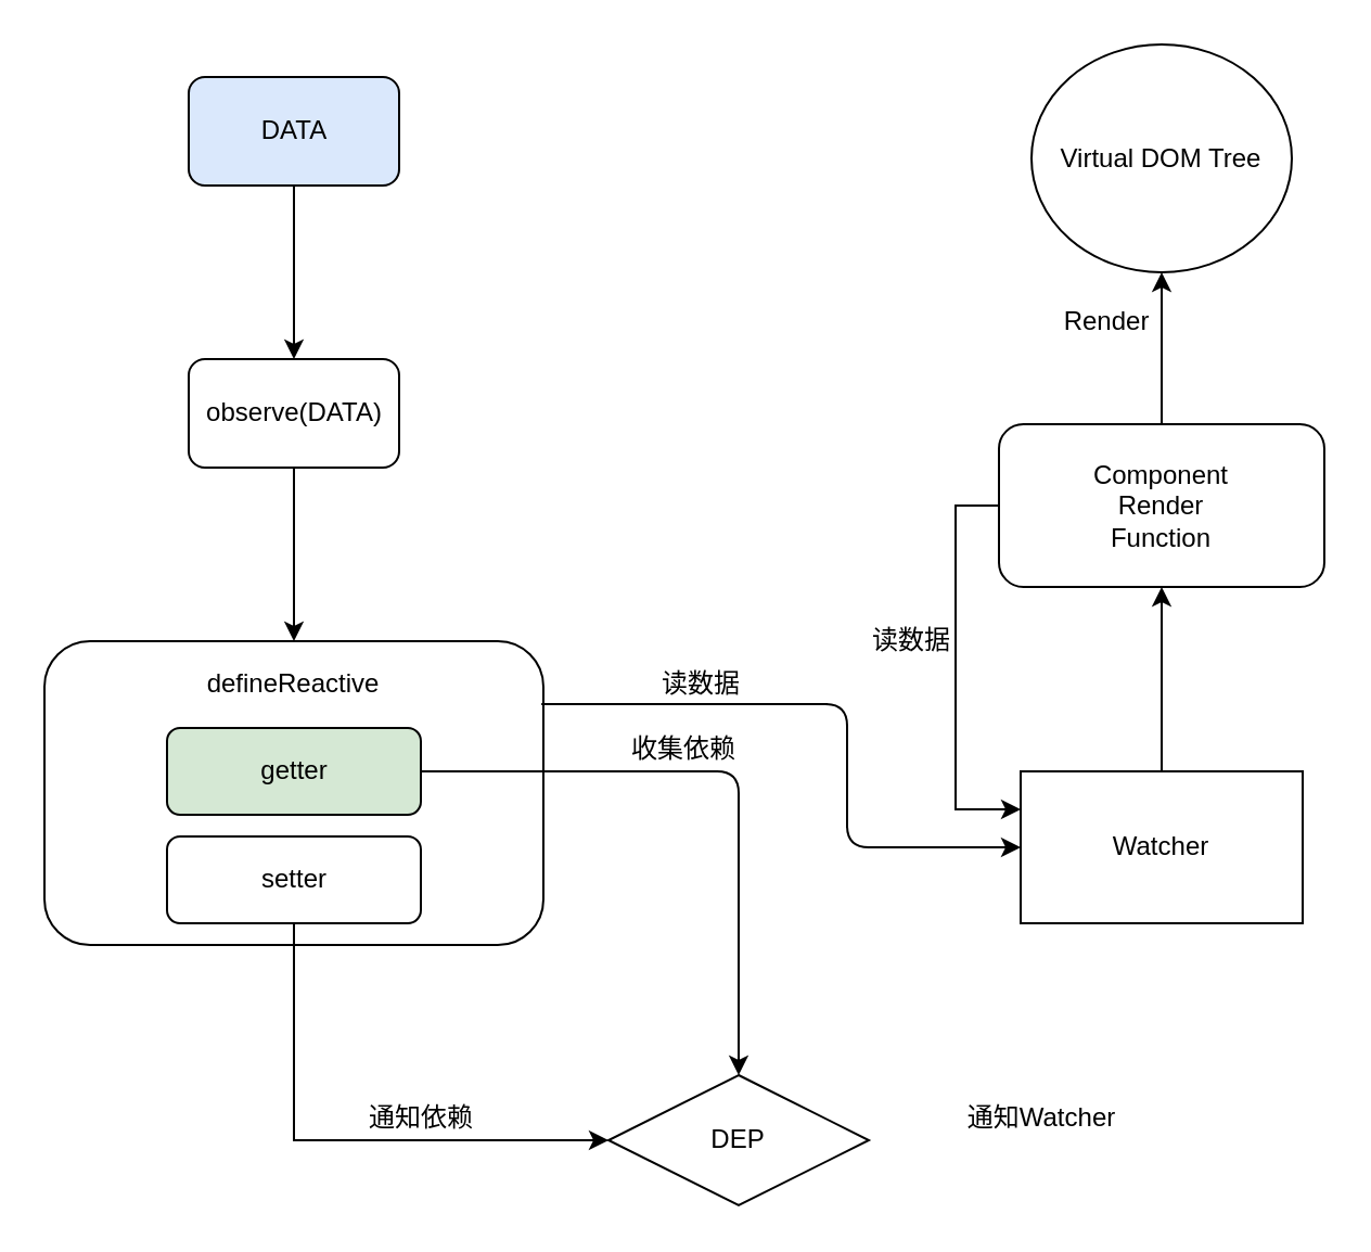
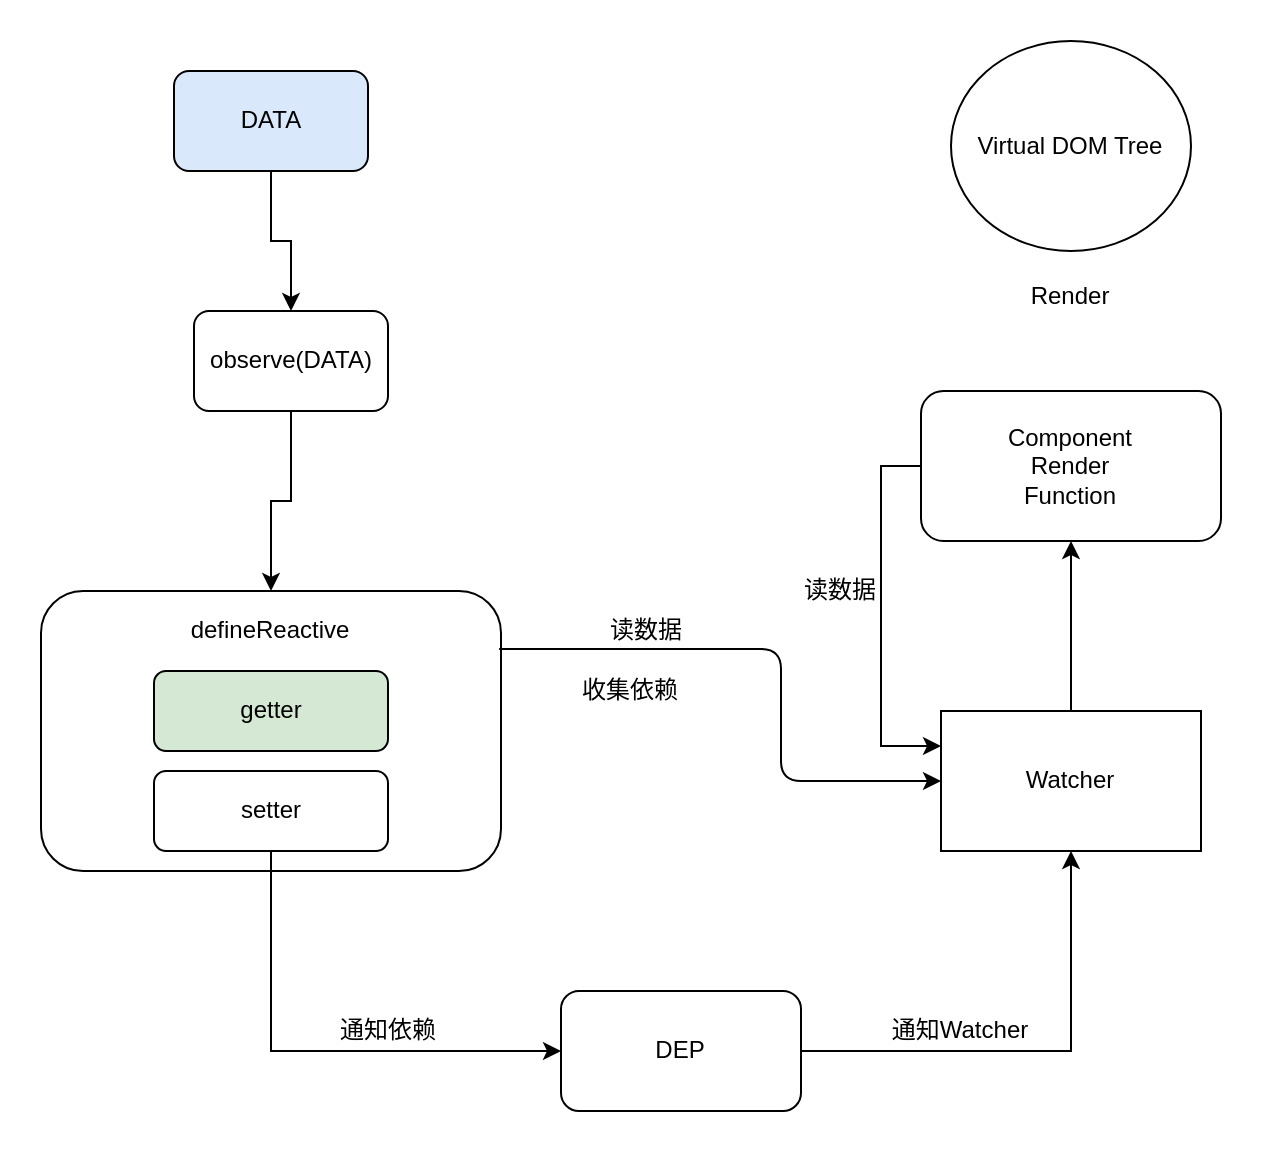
  <mxCell id="0" />
  <mxCell id="1" parent="0" />
  <mxCell id="2" value="" style="edgeStyle=orthogonalEdgeStyle;rounded=0;orthogonalLoop=1;jettySize=auto;html=1;" parent="1" source="3" target="5" edge="1"><mxGeometry relative="1" as="geometry" /></mxCell>
  <mxCell id="3" value="DATA" style="rounded=1;whiteSpace=wrap;html=1;fillColor=#dae8fc;" parent="1" vertex="1"><mxGeometry x="86.5" y="35" width="97" height="50" as="geometry" /></mxCell>
  <mxCell id="4" value="" style="edgeStyle=orthogonalEdgeStyle;rounded=0;orthogonalLoop=1;jettySize=auto;html=1;" parent="1" source="5" target="6" edge="1"><mxGeometry relative="1" as="geometry" /></mxCell>
- <mxCell id="5" value="observe(DATA)" style="rounded=1;whiteSpace=wrap;html=1;" parent="1" vertex="1"><mxGeometry x="86.5" y="165" width="97" height="50" as="geometry" /></mxCell>
+ <mxCell id="5" value="observe(DATA)" style="rounded=1;whiteSpace=wrap;html=1;" parent="1" vertex="1"><mxGeometry x="96.5" y="155" width="97" height="50" as="geometry" /></mxCell>
  <mxCell id="6" value="" style="rounded=1;whiteSpace=wrap;html=1;" parent="1" vertex="1"><mxGeometry x="20" y="295" width="230" height="140" as="geometry" /></mxCell>
  <mxCell id="7" value="getter" style="rounded=1;whiteSpace=wrap;html=1;fillColor=#d5e8d4;" parent="1" vertex="1"><mxGeometry x="76.5" y="335" width="117" height="40" as="geometry" /></mxCell>
  <mxCell id="8" value="" style="edgeStyle=orthogonalEdgeStyle;rounded=0;orthogonalLoop=1;jettySize=auto;html=1;entryX=0;entryY=0.5;entryDx=0;entryDy=0;exitX=0.5;exitY=1;exitDx=0;exitDy=0;" parent="1" source="9" target="13" edge="1"><mxGeometry relative="1" as="geometry"><mxPoint x="135" y="505" as="targetPoint" /></mxGeometry></mxCell>
  <mxCell id="9" value="setter" style="rounded=1;whiteSpace=wrap;html=1;" parent="1" vertex="1"><mxGeometry x="76.5" y="385" width="117" height="40" as="geometry" /></mxCell>
  <mxCell id="10" value="" style="edgeStyle=orthogonalEdgeStyle;rounded=0;orthogonalLoop=1;jettySize=auto;html=1;entryX=0.5;entryY=1;entryDx=0;entryDy=0;" parent="1" source="11" target="21" edge="1"><mxGeometry relative="1" as="geometry"><mxPoint x="535" y="275" as="targetPoint" /></mxGeometry></mxCell>
  <mxCell id="11" value="Watcher" style="whiteSpace=wrap;html=1;rounded=0;" parent="1" vertex="1"><mxGeometry x="470" y="355" width="130" height="70" as="geometry" /></mxCell>
- <mxCell id="13" value="DEP" style="rhombus;whiteSpace=wrap;html=1;" parent="1" vertex="1"><mxGeometry x="280" y="495" width="120" height="60" as="geometry" /></mxCell>
- <mxCell id="14" value="" style="endArrow=classic;html=1;entryX=0.5;entryY=0;entryDx=0;entryDy=0;exitX=1;exitY=0.5;exitDx=0;exitDy=0;" parent="1" source="7" target="13" edge="1"><mxGeometry width="50" height="50" relative="1" as="geometry"><mxPoint x="260" y="380" as="sourcePoint" /><mxPoint x="310" y="330" as="targetPoint" /><Array as="points"><mxPoint x="340" y="355" /></Array></mxGeometry></mxCell>
+ <mxCell id="12" value="" style="edgeStyle=orthogonalEdgeStyle;rounded=0;orthogonalLoop=1;jettySize=auto;html=1;entryX=0.5;entryY=1;entryDx=0;entryDy=0;" parent="1" source="13" target="11" edge="1"><mxGeometry relative="1" as="geometry"><mxPoint x="480" y="525" as="targetPoint" /></mxGeometry></mxCell>
+ <mxCell id="13" value="DEP" style="rounded=1;whiteSpace=wrap;html=1;" parent="1" vertex="1"><mxGeometry x="280" y="495" width="120" height="60" as="geometry" /></mxCell>
  <mxCell id="15" value="defineReactive" style="text;html=1;strokeColor=none;fillColor=none;align=center;verticalAlign=middle;whiteSpace=wrap;rounded=0;" parent="1" vertex="1"><mxGeometry x="115" y="305" width="40" height="20" as="geometry" /></mxCell>
  <mxCell id="16" value="收集依赖" style="text;html=1;strokeColor=none;fillColor=none;align=center;verticalAlign=middle;whiteSpace=wrap;rounded=0;" parent="1" vertex="1"><mxGeometry x="290" y="335" width="50" height="20" as="geometry" /></mxCell>
  <mxCell id="17" value="通知依赖" style="text;html=1;strokeColor=none;fillColor=none;align=center;verticalAlign=middle;whiteSpace=wrap;rounded=0;" parent="1" vertex="1"><mxGeometry x="160.5" y="505" width="66" height="20" as="geometry" /></mxCell>
  <mxCell id="18" value="通知Watcher" style="text;html=1;strokeColor=none;fillColor=none;align=center;verticalAlign=middle;whiteSpace=wrap;rounded=0;" parent="1" vertex="1"><mxGeometry x="440" y="505" width="80" height="20" as="geometry" /></mxCell>
- <mxCell id="19" value="" style="edgeStyle=orthogonalEdgeStyle;rounded=0;orthogonalLoop=1;jettySize=auto;html=1;" parent="1" source="21" target="22" edge="1"><mxGeometry relative="1" as="geometry" /></mxCell>
  <mxCell id="20" value="" style="edgeStyle=orthogonalEdgeStyle;rounded=0;orthogonalLoop=1;jettySize=auto;html=1;exitX=0;exitY=0.5;exitDx=0;exitDy=0;entryX=0;entryY=0.25;entryDx=0;entryDy=0;" parent="1" source="21" target="11" edge="1"><mxGeometry relative="1" as="geometry"><mxPoint x="460" y="355" as="targetPoint" /></mxGeometry></mxCell>
  <mxCell id="21" value="Component&lt;br&gt;Render&lt;br&gt;Function" style="rounded=1;whiteSpace=wrap;html=1;" parent="1" vertex="1"><mxGeometry x="460" y="195" width="150" height="75" as="geometry" /></mxCell>
  <mxCell id="22" value="Virtual DOM Tree" style="ellipse;whiteSpace=wrap;html=1;" parent="1" vertex="1"><mxGeometry x="475" y="20" width="120" height="105" as="geometry" /></mxCell>
- <mxCell id="23" value="Render" style="text;html=1;strokeColor=none;fillColor=none;align=center;verticalAlign=middle;whiteSpace=wrap;rounded=0;" parent="1" vertex="1"><mxGeometry x="490" y="137.5" width="40" height="20" as="geometry" /></mxCell>
+ <mxCell id="23" value="Render" style="text;html=1;strokeColor=none;fillColor=none;align=center;verticalAlign=middle;whiteSpace=wrap;rounded=0;" parent="1" vertex="1"><mxGeometry x="515" y="137.5" width="40" height="20" as="geometry" /></mxCell>
  <mxCell id="24" value="" style="endArrow=classic;html=1;exitX=0.996;exitY=0.207;exitDx=0;exitDy=0;exitPerimeter=0;" parent="1" source="6" target="11" edge="1"><mxGeometry width="50" height="50" relative="1" as="geometry"><mxPoint x="310" y="325" as="sourcePoint" /><mxPoint x="360" y="275" as="targetPoint" /><Array as="points"><mxPoint x="390" y="324" /><mxPoint x="390" y="390" /></Array></mxGeometry></mxCell>
  <mxCell id="25" value="读数据" style="text;html=1;strokeColor=none;fillColor=none;align=center;verticalAlign=middle;whiteSpace=wrap;rounded=0;" parent="1" vertex="1"><mxGeometry x="303" y="305" width="40" height="20" as="geometry" /></mxCell>
  <mxCell id="26" value="读数据" style="text;html=1;strokeColor=none;fillColor=none;align=center;verticalAlign=middle;whiteSpace=wrap;rounded=0;" parent="1" vertex="1"><mxGeometry x="400" y="285" width="40" height="20" as="geometry" /></mxCell>
